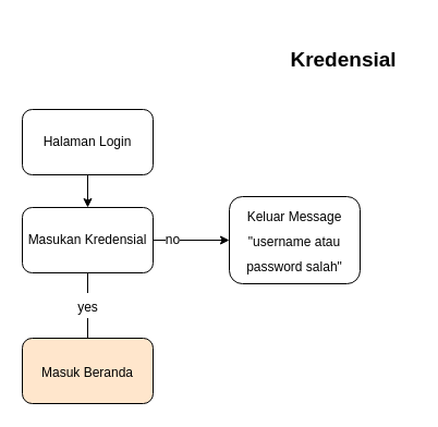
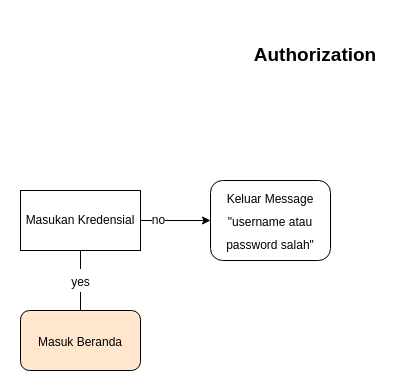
  <mxCell id="0" />
  <mxCell id="1" parent="0" />
- <mxCell id="2" value="Halaman Login" style="rounded=1;whiteSpace=wrap;html=1;" vertex="1" parent="1"><mxGeometry x="20" y="100" width="120" height="60" as="geometry" /></mxCell>
- <mxCell id="3" value="Masukan Kredensial" style="rounded=1;whiteSpace=wrap;html=1;" vertex="1" parent="1"><mxGeometry x="20" y="190" width="120" height="60" as="geometry" /></mxCell>
- <mxCell id="4" value="" style="endArrow=classic;html=1;rounded=0;" edge="1" parent="1" source="2" target="3"><mxGeometry width="50" height="50" relative="1" as="geometry"><mxPoint x="340" y="320" as="sourcePoint" /><mxPoint x="390" y="270" as="targetPoint" /></mxGeometry></mxCell>
- <mxCell id="5" value="&lt;font style=&quot;font-size: 19px;&quot;&gt;&lt;b&gt;Kredensial&lt;/b&gt;&lt;/font&gt;" style="text;html=1;strokeColor=none;fillColor=none;align=center;verticalAlign=middle;whiteSpace=wrap;rounded=0;strokeWidth=1;" vertex="1" parent="1"><mxGeometry x="250" width="130" height="70" as="geometry" y="20" /></mxCell>
+ <mxCell id="3" value="Masukan Kredensial" style="whiteSpace=wrap;html=1;rounded=0;" vertex="1" parent="1"><mxGeometry x="20" y="190" width="120" height="60" as="geometry" /></mxCell>
+ <mxCell id="5" value="&lt;font style=&quot;font-size: 19px;&quot;&gt;&lt;b&gt;Authorization&lt;/b&gt;&lt;/font&gt;" style="text;html=1;strokeColor=none;fillColor=none;align=center;verticalAlign=middle;whiteSpace=wrap;rounded=0;strokeWidth=1;" vertex="1" parent="1"><mxGeometry x="250" width="130" height="70" as="geometry" y="20" /></mxCell>
  <mxCell id="6" value="&lt;font style=&quot;font-size: 12px;&quot;&gt;yes&lt;/font&gt;" style="endArrow=none;html=1;rounded=0;fontSize=19;" edge="1" parent="1" source="3" target="9"><mxGeometry width="50" height="50" relative="1" as="geometry"><mxPoint x="340" y="300" as="sourcePoint" /><mxPoint x="390" y="250" as="targetPoint" /></mxGeometry></mxCell>
  <mxCell id="7" value="" style="endArrow=classic;html=1;rounded=0;fontSize=19;" edge="1" parent="1" source="3" target="10"><mxGeometry width="50" height="50" relative="1" as="geometry"><mxPoint x="200" y="240" as="sourcePoint" /><mxPoint x="250" y="190" as="targetPoint" /></mxGeometry></mxCell>
  <mxCell id="8" value="no" style="edgeLabel;html=1;align=center;verticalAlign=middle;resizable=0;points=[];fontSize=12;" vertex="1" connectable="0" parent="7"><mxGeometry x="-0.504" y="1" relative="1" as="geometry"><mxPoint as="offset" /></mxGeometry></mxCell>
  <mxCell id="9" value="&lt;font style=&quot;font-size: 12px;&quot;&gt;Masuk Beranda&lt;/font&gt;" style="rounded=1;whiteSpace=wrap;html=1;strokeWidth=1;fontSize=19;fillColor=#ffe6cc;" vertex="1" parent="1"><mxGeometry x="20" y="310" width="120" height="60" as="geometry" /></mxCell>
  <mxCell id="10" value="&lt;font style=&quot;font-size: 12px;&quot;&gt;Keluar Message&lt;br&gt;&quot;username atau password salah&quot;&lt;br&gt;&lt;/font&gt;" style="rounded=1;whiteSpace=wrap;html=1;strokeWidth=1;fontSize=19;" vertex="1" parent="1"><mxGeometry x="210" y="180" width="120" height="80" as="geometry" /></mxCell>
